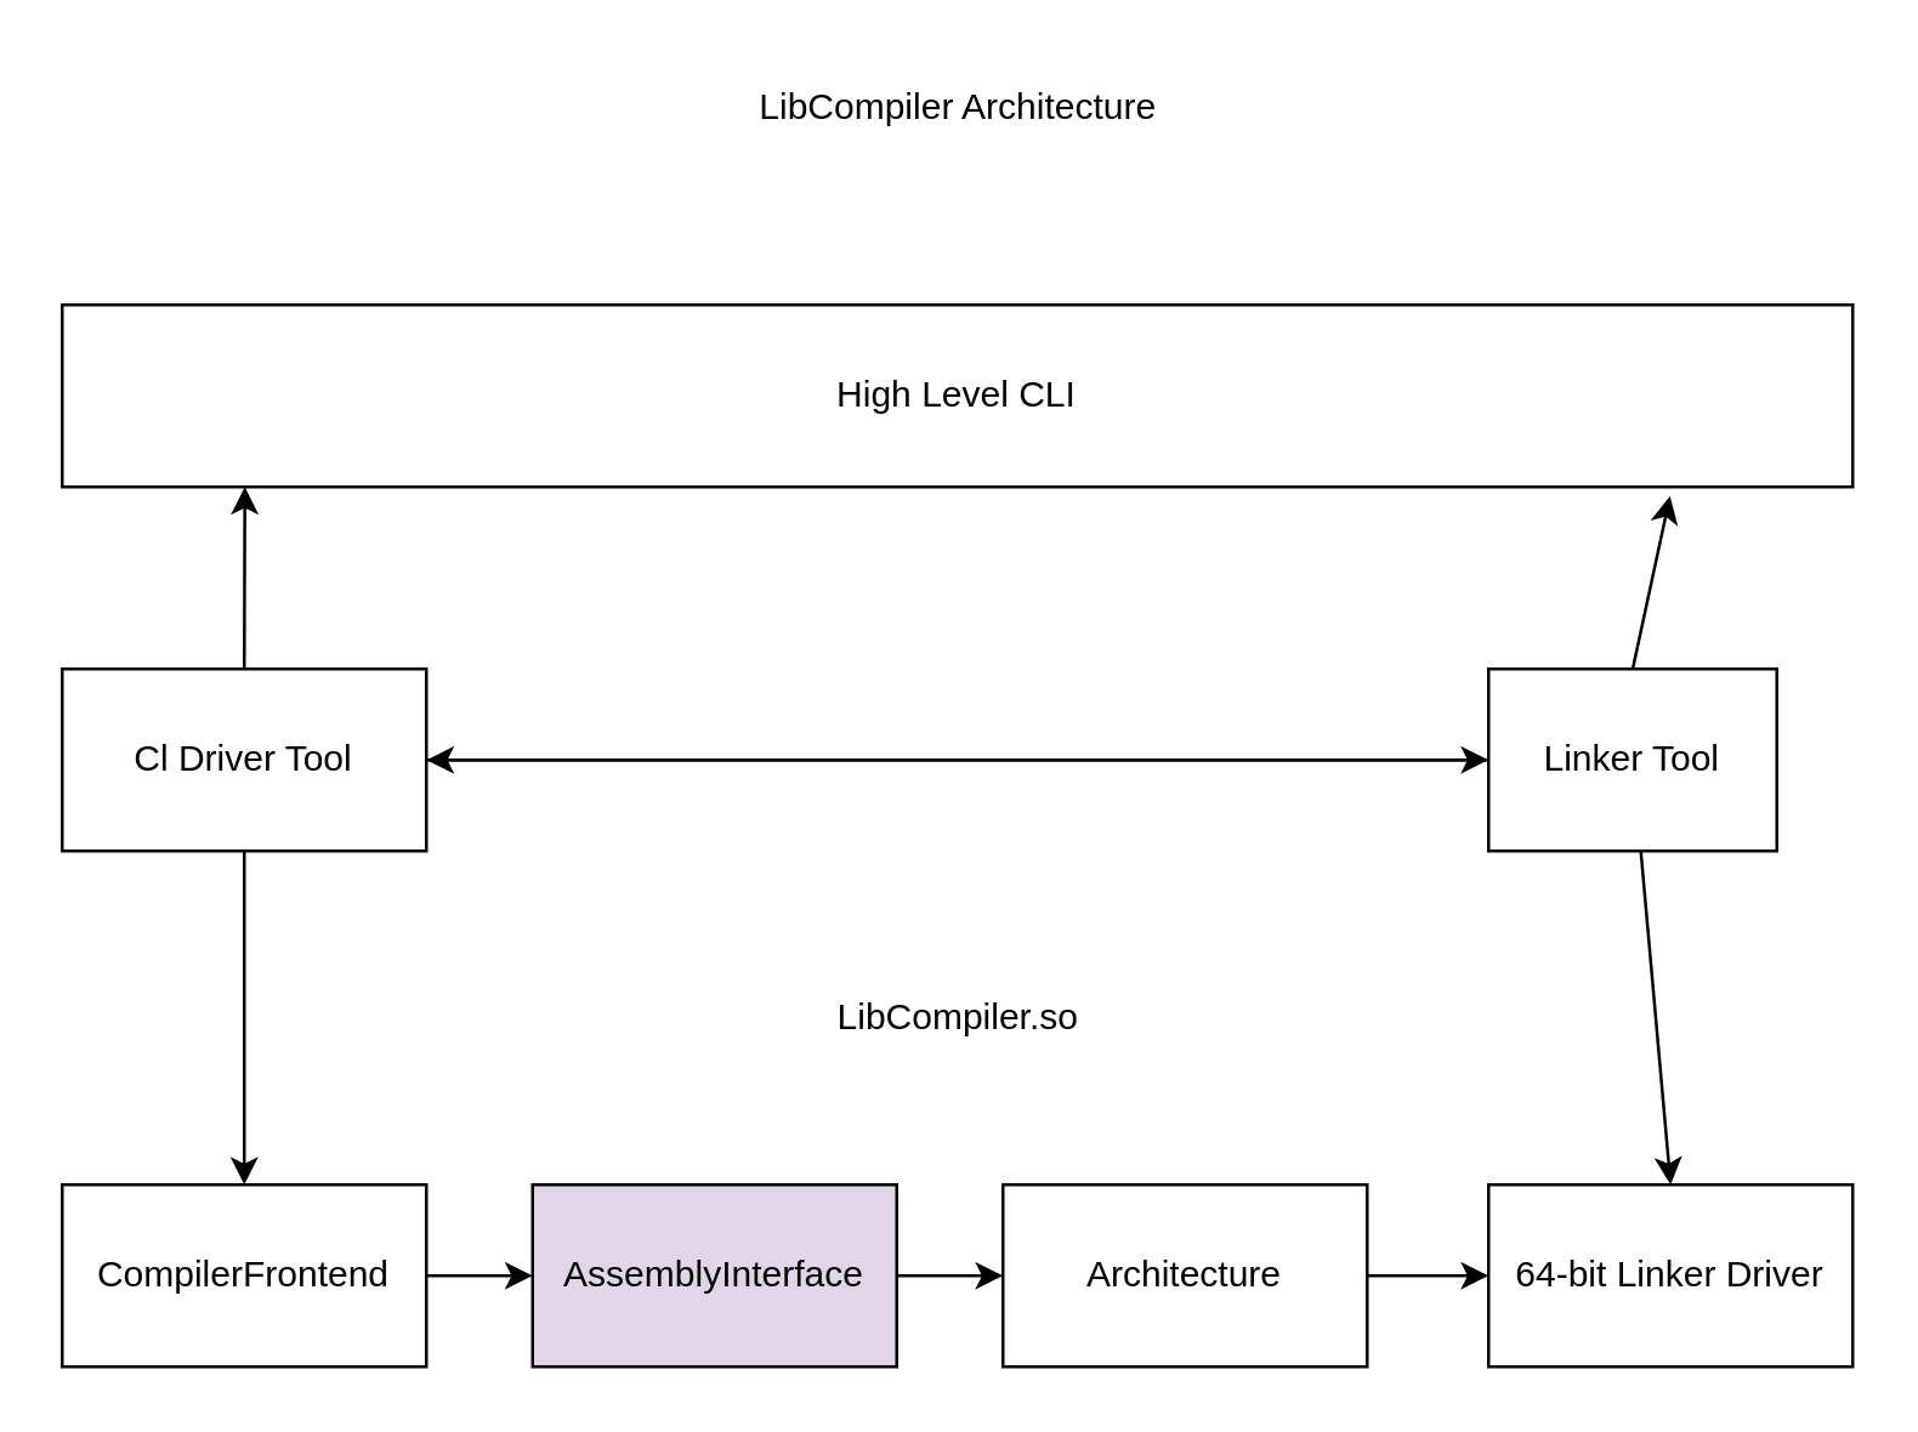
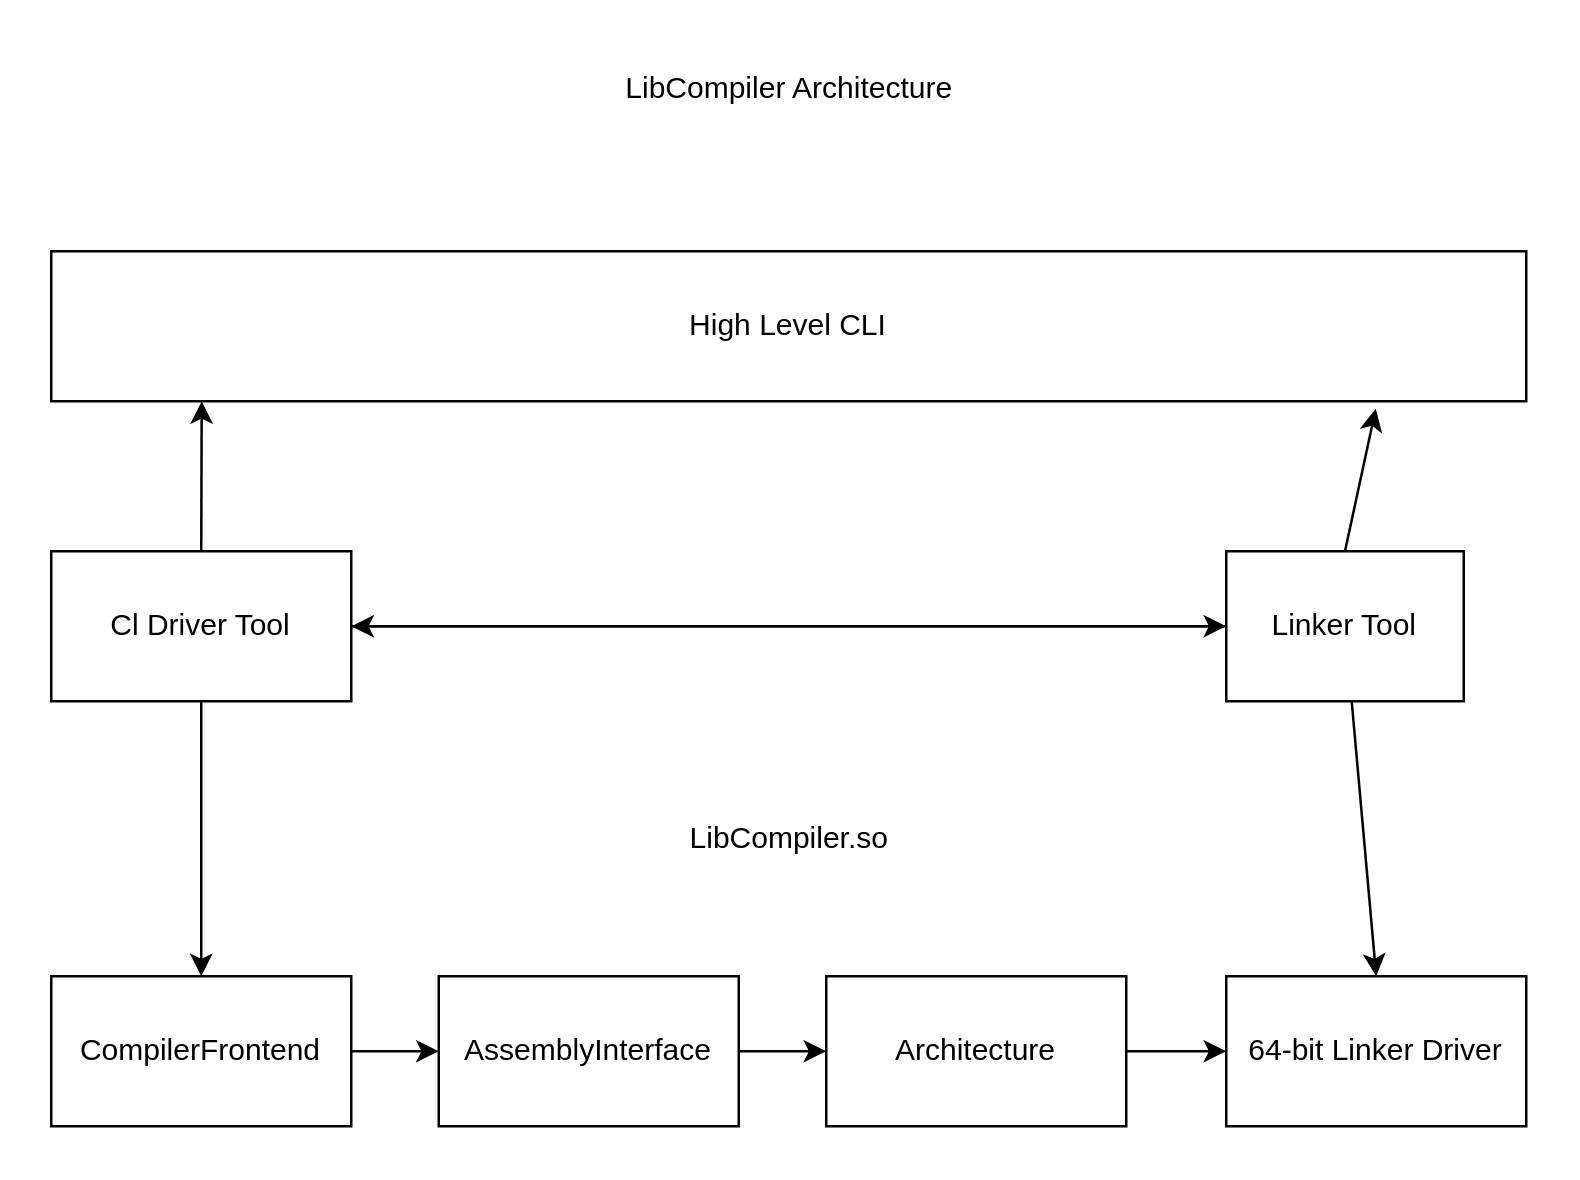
  <mxCell id="0" />
  <mxCell id="1" parent="0" />
  <mxCell id="2" style="edgeStyle=none;html=1;exitX=1;exitY=0.5;exitDx=0;exitDy=0;" edge="1" parent="1" source="3" target="5"><mxGeometry relative="1" as="geometry" /></mxCell>
  <mxCell id="3" value="CompilerFrontend" style="rounded=0;whiteSpace=wrap;html=1;" vertex="1" parent="1"><mxGeometry x="20" y="390" width="120" height="60" as="geometry" /></mxCell>
  <mxCell id="4" style="edgeStyle=none;html=1;" edge="1" parent="1" source="5" target="7"><mxGeometry relative="1" as="geometry" /></mxCell>
- <mxCell id="5" value="AssemblyInterface" style="rounded=0;whiteSpace=wrap;html=1;fillColor=#e1d5e7;" vertex="1" parent="1"><mxGeometry x="175" y="390" width="120" height="60" as="geometry" /></mxCell>
+ <mxCell id="5" value="AssemblyInterface" style="rounded=0;whiteSpace=wrap;html=1;" vertex="1" parent="1"><mxGeometry x="175" y="390" width="120" height="60" as="geometry" /></mxCell>
  <mxCell id="6" style="edgeStyle=none;html=1;exitX=1;exitY=0.5;exitDx=0;exitDy=0;" edge="1" parent="1" source="7" target="8"><mxGeometry relative="1" as="geometry" /></mxCell>
  <mxCell id="7" value="Architecture" style="rounded=0;whiteSpace=wrap;html=1;" vertex="1" parent="1"><mxGeometry x="330" y="390" width="120" height="60" as="geometry" /></mxCell>
  <mxCell id="8" value="64-bit Linker Driver" style="rounded=0;whiteSpace=wrap;html=1;" vertex="1" parent="1"><mxGeometry x="490" y="390" width="120" height="60" as="geometry" /></mxCell>
  <mxCell id="9" style="edgeStyle=none;html=1;entryX=0.5;entryY=0;entryDx=0;entryDy=0;" edge="1" parent="1" source="11" target="3"><mxGeometry relative="1" as="geometry" /></mxCell>
  <mxCell id="10" style="edgeStyle=none;html=1;exitX=1;exitY=0.5;exitDx=0;exitDy=0;" edge="1" parent="1" source="11" target="14"><mxGeometry relative="1" as="geometry" /></mxCell>
  <mxCell id="11" value="Cl Driver Tool" style="rounded=0;whiteSpace=wrap;html=1;" vertex="1" parent="1"><mxGeometry x="20" y="220" width="120" height="60" as="geometry" /></mxCell>
  <mxCell id="12" style="edgeStyle=none;html=1;entryX=0.5;entryY=0;entryDx=0;entryDy=0;" edge="1" parent="1" source="14" target="8"><mxGeometry relative="1" as="geometry" /></mxCell>
  <mxCell id="13" style="edgeStyle=none;html=1;entryX=1;entryY=0.5;entryDx=0;entryDy=0;" edge="1" parent="1" source="14" target="11"><mxGeometry relative="1" as="geometry" /></mxCell>
  <mxCell id="14" value="Linker Tool" style="rounded=0;whiteSpace=wrap;html=1;" vertex="1" parent="1"><mxGeometry x="490" y="220" width="95" height="60" as="geometry" /></mxCell>
  <mxCell id="15" value="High Level CLI" style="rounded=0;whiteSpace=wrap;html=1;" vertex="1" parent="1"><mxGeometry x="20" y="100" width="590" height="60" as="geometry" /></mxCell>
  <mxCell id="16" style="edgeStyle=none;html=1;exitX=0.5;exitY=0;exitDx=0;exitDy=0;entryX=0.102;entryY=1;entryDx=0;entryDy=0;entryPerimeter=0;" edge="1" parent="1" source="11" target="15"><mxGeometry relative="1" as="geometry" /></mxCell>
  <mxCell id="17" style="edgeStyle=none;html=1;exitX=0.5;exitY=0;exitDx=0;exitDy=0;entryX=0.898;entryY=1.05;entryDx=0;entryDy=0;entryPerimeter=0;" edge="1" parent="1" source="14" target="15"><mxGeometry relative="1" as="geometry" /></mxCell>
  <mxCell id="18" value="LibCompiler Architecture" style="text;html=1;align=center;verticalAlign=middle;whiteSpace=wrap;rounded=0;" vertex="1" parent="1"><mxGeometry x="228" y="20" width="175" height="30" as="geometry" /></mxCell>
  <mxCell id="19" value="LibCompiler.so" style="text;html=1;align=center;verticalAlign=middle;whiteSpace=wrap;rounded=0;" vertex="1" parent="1"><mxGeometry x="228" y="320" width="175" height="30" as="geometry" /></mxCell>
